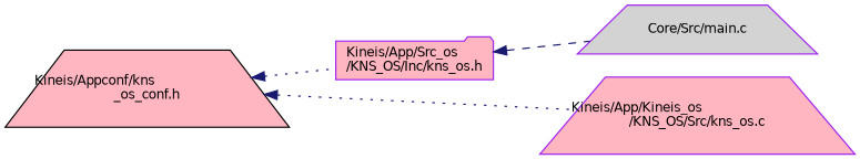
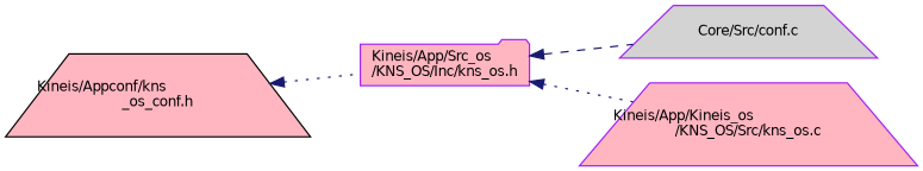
  digraph {
    rankdir=LR
    node [color=purple fillcolor=lightpink fontname=Helvetica fontsize=10 shape=trapezium style=filled]
    edge [color=midnightblue dir=back fontname=Helvetica fontsize=10 labelfontname=Helvetica labelfontsize=10 style=dotted]
    n1 [color=black fontcolor=black height=0.2 label="Kineis/Appconf/kns\l_os_conf.h" width=0.4]
    n2 [height=0.2 label="Kineis/App/Src_os\l/KNS_OS/Inc/kns_os.h" shape=folder width=0.4]
-   n3 [fillcolor=lightgrey height=0.2 label="Core/Src/main.c" width=0.4]
+   n3 [fillcolor=lightgrey height=0.2 label="Core/Src/conf.c" width=0.4]
    n4 [height=0.2 label="Kineis/App/Kineis_os\l/KNS_OS/Src/kns_os.c" width=0.4]
    n1 -> n2
    n2 -> n3 [style=dashed]
-   n1 -> n4
+   n2 -> n4
  }
